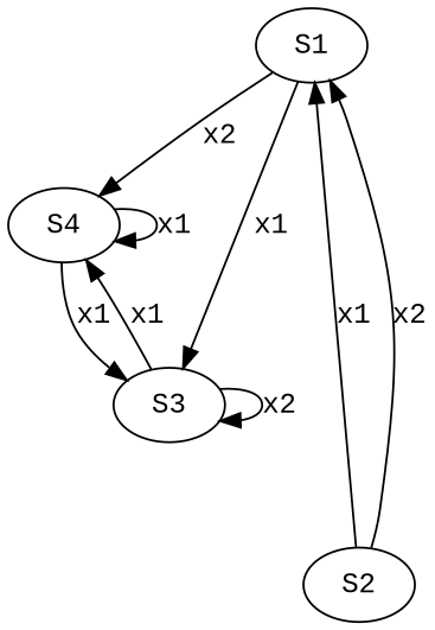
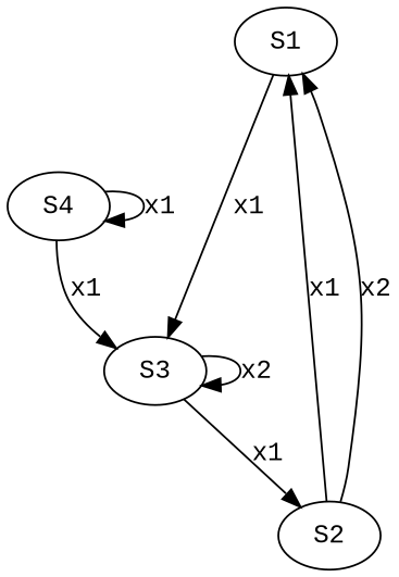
  digraph {
    fontname="Liberation Mono"
    node [fontname="Liberation Mono"]
    edge [fontname="Liberation Mono"]
    S1
    S4
    S3
    S2
-   S1 -> S4 [label=x2]
    S1 -> S3 [label=x1]
    S4 -> S4 [label=x1]
    S4 -> S3 [label=x1]
-   S3 -> S4 [label=x1]
+   S3 -> S2 [label=x1]
    S3 -> S3 [label=x2]
    S2 -> S1 [label=x1]
    S2 -> S1 [label=x2]
  }
